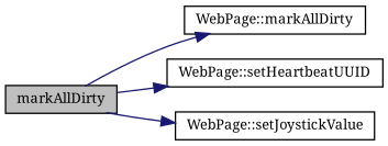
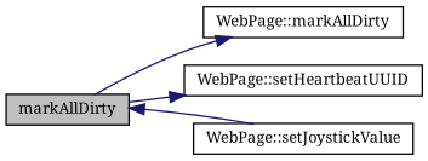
  digraph {
    fontname="Noto Serif"
    rankdir=LR
    node [color=black fillcolor=white fontname="Noto Serif" fontsize=10 shape=record style=filled]
    edge [color=midnightblue fontname="Noto Serif" fontsize=10 labelfontname=Helvetica labelfontsize=10 style=solid]
    n1 [fillcolor=grey75 fontcolor=black height=0.2 label=markAllDirty width=0.4]
    n2 [height=0.2 label="WebPage::markAllDirty" width=0.4]
    n3 [height=0.2 label="WebPage::setHeartbeatUUID" width=0.4]
    n4 [height=0.2 label="WebPage::setJoystickValue" width=0.4]
    n1 -> n2
    n1 -> n3
-   n1 -> n4
+   n4 -> n1
  }
